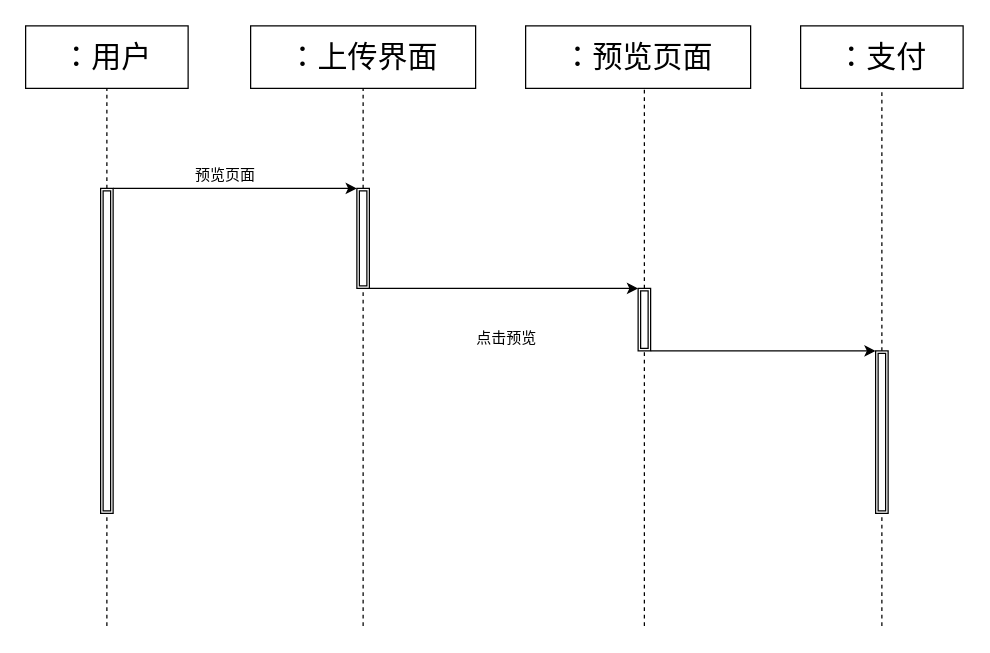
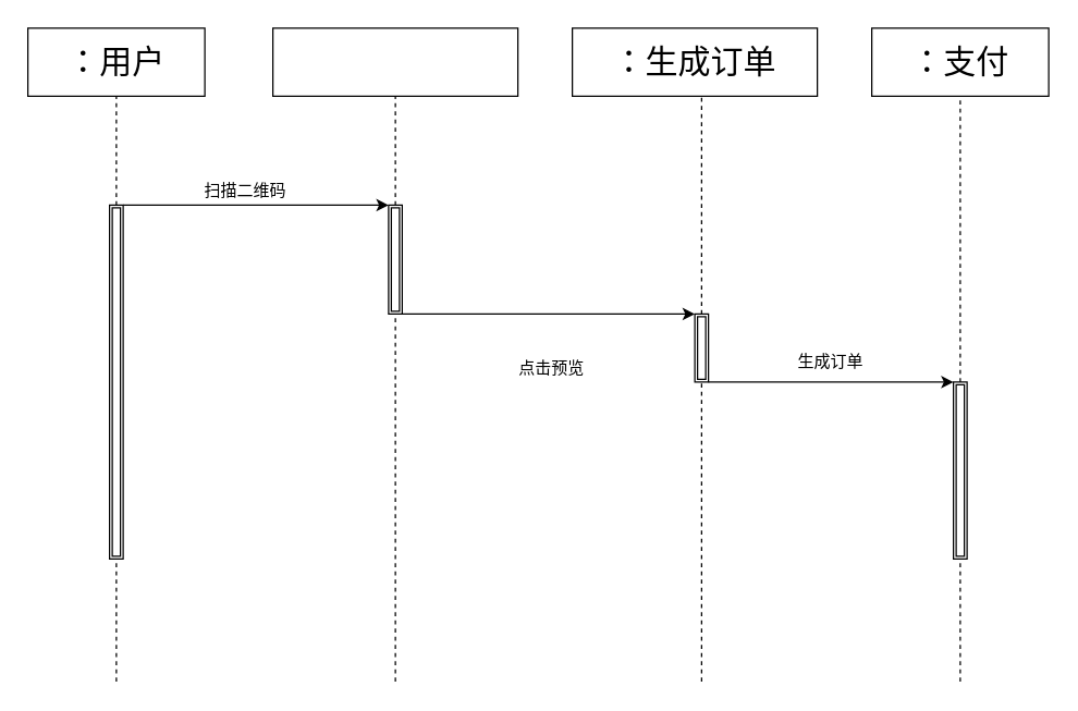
  <mxCell id="0" />
  <mxCell id="1" parent="0" />
  <mxCell id="2" value="" style="group" vertex="1" connectable="0" parent="1"><mxGeometry x="20" y="20" width="130" height="50" as="geometry" /></mxCell>
  <mxCell id="3" value="" style="rounded=0;whiteSpace=wrap;html=1;" vertex="1" parent="2"><mxGeometry width="130" height="50" as="geometry" /></mxCell>
  <mxCell id="4" value="&lt;font style=&quot;font-size: 24px;&quot;&gt;：用户&lt;/font&gt;" style="text;html=1;strokeColor=none;fillColor=none;align=center;verticalAlign=middle;whiteSpace=wrap;rounded=0;" vertex="1" parent="2"><mxGeometry x="10" y="10" width="110" height="30" as="geometry" /></mxCell>
  <mxCell id="5" value="" style="group" vertex="1" connectable="0" parent="1"><mxGeometry x="200" y="20" width="180" height="50" as="geometry" /></mxCell>
  <mxCell id="6" value="" style="rounded=0;whiteSpace=wrap;html=1;container=0;" vertex="1" parent="5"><mxGeometry width="180" height="50" as="geometry" /></mxCell>
- <mxCell id="7" value="&lt;font style=&quot;font-size: 24px;&quot;&gt;：上传界面&lt;/font&gt;" style="text;html=1;strokeColor=none;fillColor=none;align=center;verticalAlign=middle;whiteSpace=wrap;rounded=0;container=0;" vertex="1" parent="5"><mxGeometry x="10" y="10" width="160" height="30" as="geometry" /></mxCell>
  <mxCell id="8" value="" style="endArrow=none;dashed=1;html=1;rounded=0;entryX=0.5;entryY=1;entryDx=0;entryDy=0;" edge="1" parent="1" target="3"><mxGeometry width="50" height="50" relative="1" as="geometry"><mxPoint x="85" y="150" as="sourcePoint" /><mxPoint x="440" y="220" as="targetPoint" /></mxGeometry></mxCell>
  <mxCell id="9" value="" style="shape=ext;double=1;rounded=0;whiteSpace=wrap;html=1;" vertex="1" parent="1"><mxGeometry x="80" y="150" width="10" height="260" as="geometry" /></mxCell>
  <mxCell id="10" value="" style="endArrow=none;dashed=1;html=1;rounded=0;entryX=0.5;entryY=1;entryDx=0;entryDy=0;" edge="1" parent="1" target="6"><mxGeometry width="50" height="50" relative="1" as="geometry"><mxPoint x="290" y="150" as="sourcePoint" /><mxPoint x="320" y="110" as="targetPoint" /></mxGeometry></mxCell>
  <mxCell id="11" value="" style="shape=ext;double=1;rounded=0;whiteSpace=wrap;html=1;" vertex="1" parent="1"><mxGeometry x="285" y="150" width="10" height="80" as="geometry" /></mxCell>
  <mxCell id="12" value="" style="endArrow=classic;html=1;rounded=0;exitX=1;exitY=0;exitDx=0;exitDy=0;entryX=0;entryY=0;entryDx=0;entryDy=0;" edge="1" parent="1" source="9" target="11"><mxGeometry width="50" height="50" relative="1" as="geometry"><mxPoint x="390" y="270" as="sourcePoint" /><mxPoint x="440" y="220" as="targetPoint" /></mxGeometry></mxCell>
- <mxCell id="13" value="预览页面" style="text;html=1;strokeColor=none;fillColor=none;align=center;verticalAlign=middle;whiteSpace=wrap;rounded=0;" vertex="1" parent="1"><mxGeometry x="120" y="130" width="120" height="20" as="geometry" /></mxCell>
+ <mxCell id="13" value="扫描二维码" style="text;html=1;strokeColor=none;fillColor=none;align=center;verticalAlign=middle;whiteSpace=wrap;rounded=0;" vertex="1" parent="1"><mxGeometry x="120" y="130" width="120" height="20" as="geometry" /></mxCell>
  <mxCell id="14" value="" style="group" vertex="1" connectable="0" parent="1"><mxGeometry x="420" y="20" width="180" height="50" as="geometry" /></mxCell>
  <mxCell id="15" value="" style="rounded=0;whiteSpace=wrap;html=1;container=0;" vertex="1" parent="14"><mxGeometry width="180" height="50" as="geometry" /></mxCell>
- <mxCell id="16" value="&lt;font style=&quot;font-size: 24px;&quot;&gt;：预览页面&lt;/font&gt;" style="text;html=1;strokeColor=none;fillColor=none;align=center;verticalAlign=middle;whiteSpace=wrap;rounded=0;container=0;" vertex="1" parent="14"><mxGeometry x="10" y="10" width="160" height="30" as="geometry" /></mxCell>
+ <mxCell id="16" value="&lt;font style=&quot;font-size: 24px;&quot;&gt;：生成订单&lt;/font&gt;" style="text;html=1;strokeColor=none;fillColor=none;align=center;verticalAlign=middle;whiteSpace=wrap;rounded=0;container=0;" vertex="1" parent="14"><mxGeometry x="10" y="10" width="160" height="30" as="geometry" /></mxCell>
  <mxCell id="17" value="" style="endArrow=none;dashed=1;html=1;rounded=0;entryX=0.5;entryY=1;entryDx=0;entryDy=0;exitX=0.5;exitY=0;exitDx=0;exitDy=0;" edge="1" parent="1" source="18"><mxGeometry width="50" height="50" relative="1" as="geometry"><mxPoint x="510" y="220" as="sourcePoint" /><mxPoint x="515" y="70" as="targetPoint" /></mxGeometry></mxCell>
  <mxCell id="18" value="" style="shape=ext;double=1;rounded=0;whiteSpace=wrap;html=1;" vertex="1" parent="1"><mxGeometry x="510" y="230" width="10" height="50" as="geometry" /></mxCell>
  <mxCell id="19" value="" style="endArrow=none;dashed=1;html=1;rounded=0;entryX=0.5;entryY=1;entryDx=0;entryDy=0;" edge="1" parent="1" target="18"><mxGeometry width="50" height="50" relative="1" as="geometry"><mxPoint x="515" y="500" as="sourcePoint" /><mxPoint x="517" y="290" as="targetPoint" /></mxGeometry></mxCell>
  <mxCell id="20" value="" style="endArrow=classic;html=1;rounded=0;exitX=1;exitY=0;exitDx=0;exitDy=0;" edge="1" parent="1"><mxGeometry width="50" height="50" relative="1" as="geometry"><mxPoint x="295" y="230" as="sourcePoint" /><mxPoint x="510" y="230" as="targetPoint" /></mxGeometry></mxCell>
  <mxCell id="21" value="点击预览" style="text;html=1;strokeColor=none;fillColor=none;align=center;verticalAlign=middle;whiteSpace=wrap;rounded=0;" vertex="1" parent="1"><mxGeometry x="375" y="260" width="60" height="20" as="geometry" /></mxCell>
  <mxCell id="22" value="" style="group" vertex="1" connectable="0" parent="1"><mxGeometry x="640" y="20" width="130" height="50" as="geometry" /></mxCell>
  <mxCell id="23" value="" style="rounded=0;whiteSpace=wrap;html=1;" vertex="1" parent="22"><mxGeometry width="130" height="50" as="geometry" /></mxCell>
  <mxCell id="24" value="&lt;font style=&quot;font-size: 24px;&quot;&gt;：支付&lt;/font&gt;" style="text;html=1;strokeColor=none;fillColor=none;align=center;verticalAlign=middle;whiteSpace=wrap;rounded=0;" vertex="1" parent="22"><mxGeometry x="10" y="10" width="110" height="30" as="geometry" /></mxCell>
  <mxCell id="25" value="" style="endArrow=none;dashed=1;html=1;rounded=0;entryX=0.5;entryY=1;entryDx=0;entryDy=0;exitX=0.5;exitY=0;exitDx=0;exitDy=0;" edge="1" parent="1" source="26"><mxGeometry width="50" height="50" relative="1" as="geometry"><mxPoint x="705" y="150" as="sourcePoint" /><mxPoint x="705" y="70" as="targetPoint" /></mxGeometry></mxCell>
  <mxCell id="26" value="" style="shape=ext;double=1;rounded=0;whiteSpace=wrap;html=1;" vertex="1" parent="1"><mxGeometry x="700" y="280" width="10" height="130" as="geometry" /></mxCell>
  <mxCell id="27" value="" style="endArrow=none;dashed=1;html=1;rounded=0;" edge="1" parent="1"><mxGeometry width="50" height="50" relative="1" as="geometry"><mxPoint x="705" y="500" as="sourcePoint" /><mxPoint x="705" y="410" as="targetPoint" /></mxGeometry></mxCell>
  <mxCell id="28" value="" style="endArrow=classic;html=1;rounded=0;exitX=1;exitY=1;exitDx=0;exitDy=0;entryX=0;entryY=0;entryDx=0;entryDy=0;" edge="1" parent="1" source="18" target="26"><mxGeometry width="50" height="50" relative="1" as="geometry"><mxPoint x="580" y="360" as="sourcePoint" /><mxPoint x="630" y="310" as="targetPoint" /></mxGeometry></mxCell>
  <mxCell id="29" value="" style="endArrow=none;dashed=1;html=1;rounded=0;" edge="1" parent="1"><mxGeometry width="50" height="50" relative="1" as="geometry"><mxPoint x="85" y="500" as="sourcePoint" /><mxPoint x="85" y="410" as="targetPoint" /></mxGeometry></mxCell>
  <mxCell id="30" value="" style="endArrow=none;dashed=1;html=1;rounded=0;entryX=0.5;entryY=1;entryDx=0;entryDy=0;" edge="1" parent="1" target="11"><mxGeometry width="50" height="50" relative="1" as="geometry"><mxPoint x="290" y="500" as="sourcePoint" /><mxPoint x="300" y="310" as="targetPoint" /></mxGeometry></mxCell>
+ <mxCell id="31" value="生成订单" style="text;html=1;strokeColor=none;fillColor=none;align=center;verticalAlign=middle;whiteSpace=wrap;rounded=0;" vertex="1" parent="1"><mxGeometry x="580" y="250" width="60" height="30" as="geometry" /></mxCell>
